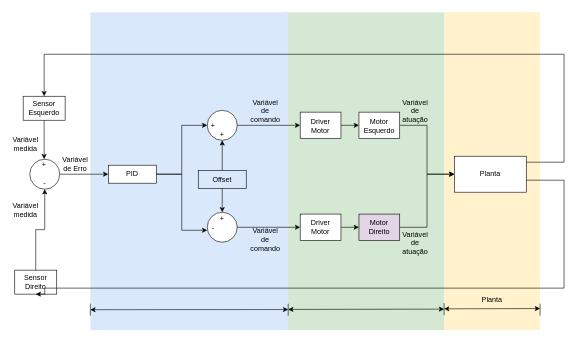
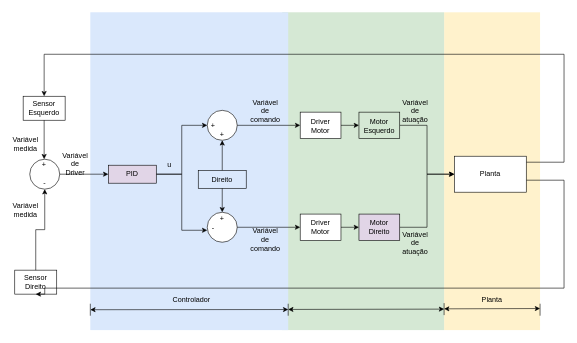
  <mxCell id="0" />
  <mxCell id="1" parent="0" />
  <mxCell id="2" value="" style="rounded=0;whiteSpace=wrap;html=1;fillColor=#fff2cc;strokeColor=none;" parent="1" vertex="1"><mxGeometry x="740" y="20" width="160" height="530" as="geometry" /></mxCell>
  <mxCell id="3" value="" style="rounded=0;whiteSpace=wrap;html=1;fillColor=#d5e8d4;strokeColor=none;" parent="1" vertex="1"><mxGeometry x="470" y="20" width="270" height="530" as="geometry" /></mxCell>
  <mxCell id="4" value="" style="rounded=0;whiteSpace=wrap;html=1;fillColor=#dae8fc;strokeColor=none;glass=0;shadow=0;sketch=0;" parent="1" vertex="1"><mxGeometry x="150" y="20" width="330" height="530" as="geometry" /></mxCell>
  <mxCell id="5" style="edgeStyle=orthogonalEdgeStyle;rounded=0;orthogonalLoop=1;jettySize=auto;html=1;entryX=0;entryY=0.5;entryDx=0;entryDy=0;" parent="1" source="7" target="20" edge="1"><mxGeometry relative="1" as="geometry" /></mxCell>
  <mxCell id="6" style="edgeStyle=orthogonalEdgeStyle;rounded=0;orthogonalLoop=1;jettySize=auto;html=1;entryX=0;entryY=0.75;entryDx=0;entryDy=0;" parent="1" source="7" target="24" edge="1"><mxGeometry relative="1" as="geometry" /></mxCell>
- <mxCell id="7" value="PID" style="rounded=0;whiteSpace=wrap;html=1;" parent="1" vertex="1"><mxGeometry x="180" y="275" width="80" height="30" as="geometry" /></mxCell>
+ <mxCell id="7" value="PID" style="rounded=0;whiteSpace=wrap;html=1;fillColor=#e1d5e7;" parent="1" vertex="1"><mxGeometry x="180" y="275" width="80" height="30" as="geometry" /></mxCell>
  <mxCell id="8" value="Variável de comando" style="text;html=1;strokeColor=none;fillColor=none;align=center;verticalAlign=middle;whiteSpace=wrap;rounded=0;direction=south;" parent="1" vertex="1"><mxGeometry x="420" y="150" width="44" height="70" as="geometry" /></mxCell>
- <mxCell id="9" value="Variável de Erro" style="text;html=1;strokeColor=none;fillColor=none;align=center;verticalAlign=middle;whiteSpace=wrap;rounded=0;direction=south;" parent="1" vertex="1"><mxGeometry x="115" y="227.75" width="20" height="90" as="geometry" /></mxCell>
+ <mxCell id="9" value="Variável de Driver" style="text;html=1;strokeColor=none;fillColor=none;align=center;verticalAlign=middle;whiteSpace=wrap;rounded=0;direction=south;" parent="1" vertex="1"><mxGeometry x="115" y="227.75" width="20" height="90" as="geometry" /></mxCell>
  <mxCell id="10" value="" style="group" parent="1" vertex="1" connectable="0"><mxGeometry x="39" y="265" width="60" height="50" as="geometry" /></mxCell>
  <mxCell id="11" value="&lt;span style=&quot;color: rgba(0 , 0 , 0 , 0) ; font-family: monospace ; font-size: 0px&quot;&gt;%3CmxGraphModel%3E%3Croot%3E%3CmxCell%20id%3D%220%22%2F%3E%3CmxCell%20id%3D%221%22%20parent%3D%220%22%2F%3E%3CmxCell%20id%3D%222%22%20value%3D%22Planta%22%20style%3D%22rounded%3D0%3BwhiteSpace%3Dwrap%3Bhtml%3D1%3B%22%20vertex%3D%221%22%20parent%3D%221%22%3E%3CmxGeometry%20x%3D%22577%22%20y%3D%22489%22%20width%3D%22110%22%20height%3D%2250%22%20as%3D%22geometry%22%2F%3E%3C%2FmxCell%3E%3C%2Froot%3E%3C%2FmxGraphModel%3E&lt;/span&gt;" style="ellipse;whiteSpace=wrap;html=1;aspect=fixed;" parent="10" vertex="1"><mxGeometry x="10" width="50" height="50" as="geometry" /></mxCell>
  <mxCell id="12" value="+" style="text;html=1;strokeColor=none;fillColor=none;align=center;verticalAlign=middle;whiteSpace=wrap;rounded=0;" parent="10" vertex="1"><mxGeometry x="19" width="30" height="20" as="geometry" /></mxCell>
  <mxCell id="13" value="-" style="text;html=1;strokeColor=none;fillColor=none;align=center;verticalAlign=middle;whiteSpace=wrap;rounded=0;" parent="10" vertex="1"><mxGeometry x="15" y="30" width="40" height="20" as="geometry" /></mxCell>
  <mxCell id="14" style="edgeStyle=orthogonalEdgeStyle;rounded=0;orthogonalLoop=1;jettySize=auto;html=1;entryX=0.5;entryY=0;entryDx=0;entryDy=0;" parent="1" source="15" target="12" edge="1"><mxGeometry relative="1" as="geometry" /></mxCell>
  <mxCell id="15" value="Sensor&lt;br&gt;Esquerdo" style="text;html=1;fillColor=none;align=center;verticalAlign=middle;whiteSpace=wrap;rounded=0;strokeColor=#000000;" parent="1" vertex="1"><mxGeometry x="38" y="160" width="70" height="40" as="geometry" /></mxCell>
  <mxCell id="16" style="edgeStyle=orthogonalEdgeStyle;rounded=0;orthogonalLoop=1;jettySize=auto;html=1;entryX=0.5;entryY=1;entryDx=0;entryDy=0;" parent="1" source="17" target="13" edge="1"><mxGeometry relative="1" as="geometry" /></mxCell>
  <mxCell id="17" value="Sensor Direito" style="text;html=1;fillColor=none;align=center;verticalAlign=middle;whiteSpace=wrap;rounded=0;strokeColor=#000000;" parent="1" vertex="1"><mxGeometry x="24" y="450" width="70" height="40" as="geometry" /></mxCell>
  <mxCell id="18" value="" style="group" parent="1" vertex="1" connectable="0"><mxGeometry x="335" y="183.5" width="60" height="50" as="geometry" /></mxCell>
  <mxCell id="19" value="&lt;span style=&quot;color: rgba(0 , 0 , 0 , 0) ; font-family: monospace ; font-size: 0px&quot;&gt;%3CmxGraphModel%3E%3Croot%3E%3CmxCell%20id%3D%220%22%2F%3E%3CmxCell%20id%3D%221%22%20parent%3D%220%22%2F%3E%3CmxCell%20id%3D%222%22%20value%3D%22Planta%22%20style%3D%22rounded%3D0%3BwhiteSpace%3Dwrap%3Bhtml%3D1%3B%22%20vertex%3D%221%22%20parent%3D%221%22%3E%3CmxGeometry%20x%3D%22577%22%20y%3D%22489%22%20width%3D%22110%22%20height%3D%2250%22%20as%3D%22geometry%22%2F%3E%3C%2FmxCell%3E%3C%2Froot%3E%3C%2FmxGraphModel%3E&lt;/span&gt;" style="ellipse;whiteSpace=wrap;html=1;aspect=fixed;" parent="18" vertex="1"><mxGeometry x="10" width="50" height="50" as="geometry" /></mxCell>
  <mxCell id="20" value="+" style="text;html=1;strokeColor=none;fillColor=none;align=center;verticalAlign=middle;whiteSpace=wrap;rounded=0;" parent="18" vertex="1"><mxGeometry x="10" y="15" width="20" height="20" as="geometry" /></mxCell>
  <mxCell id="21" value="+" style="text;html=1;strokeColor=none;fillColor=none;align=center;verticalAlign=middle;whiteSpace=wrap;rounded=0;" parent="18" vertex="1"><mxGeometry x="15" y="30" width="40" height="20" as="geometry" /></mxCell>
  <mxCell id="22" value="" style="group" parent="1" vertex="1" connectable="0"><mxGeometry x="335" y="353.5" width="60" height="50" as="geometry" /></mxCell>
  <mxCell id="23" value="&lt;span style=&quot;color: rgba(0 , 0 , 0 , 0) ; font-family: monospace ; font-size: 0px&quot;&gt;%3CmxGraphModel%3E%3Croot%3E%3CmxCell%20id%3D%220%22%2F%3E%3CmxCell%20id%3D%221%22%20parent%3D%220%22%2F%3E%3CmxCell%20id%3D%222%22%20value%3D%22Planta%22%20style%3D%22rounded%3D0%3BwhiteSpace%3Dwrap%3Bhtml%3D1%3B%22%20vertex%3D%221%22%20parent%3D%221%22%3E%3CmxGeometry%20x%3D%22577%22%20y%3D%22489%22%20width%3D%22110%22%20height%3D%2250%22%20as%3D%22geometry%22%2F%3E%3C%2FmxCell%3E%3C%2Froot%3E%3C%2FmxGraphModel%3E&lt;/span&gt;" style="ellipse;whiteSpace=wrap;html=1;aspect=fixed;" parent="22" vertex="1"><mxGeometry x="10" width="50" height="50" as="geometry" /></mxCell>
  <mxCell id="24" value="-" style="text;html=1;strokeColor=none;fillColor=none;align=center;verticalAlign=middle;whiteSpace=wrap;rounded=0;" parent="22" vertex="1"><mxGeometry x="10" y="15" width="20" height="20" as="geometry" /></mxCell>
  <mxCell id="25" value="+" style="text;html=1;strokeColor=none;fillColor=none;align=center;verticalAlign=middle;whiteSpace=wrap;rounded=0;" parent="22" vertex="1"><mxGeometry x="15" width="40" height="20" as="geometry" /></mxCell>
  <mxCell id="26" style="edgeStyle=orthogonalEdgeStyle;rounded=0;orthogonalLoop=1;jettySize=auto;html=1;exitX=0.5;exitY=1;exitDx=0;exitDy=0;entryX=0.5;entryY=0;entryDx=0;entryDy=0;" parent="1" source="28" target="25" edge="1"><mxGeometry relative="1" as="geometry" /></mxCell>
  <mxCell id="27" style="edgeStyle=orthogonalEdgeStyle;rounded=0;orthogonalLoop=1;jettySize=auto;html=1;exitX=0.5;exitY=0;exitDx=0;exitDy=0;entryX=0.5;entryY=1;entryDx=0;entryDy=0;" parent="1" source="28" target="21" edge="1"><mxGeometry relative="1" as="geometry" /></mxCell>
- <mxCell id="28" value="Offset" style="text;html=1;align=center;verticalAlign=middle;whiteSpace=wrap;rounded=0;strokeColor=#000000;" parent="1" vertex="1"><mxGeometry x="330" y="283.5" width="80" height="30" as="geometry" /></mxCell>
+ <mxCell id="28" value="Direito" style="text;html=1;align=center;verticalAlign=middle;whiteSpace=wrap;rounded=0;strokeColor=#000000;" parent="1" vertex="1"><mxGeometry x="330" y="283.5" width="80" height="30" as="geometry" /></mxCell>
  <mxCell id="29" style="edgeStyle=orthogonalEdgeStyle;rounded=0;orthogonalLoop=1;jettySize=auto;html=1;exitX=1;exitY=0.5;exitDx=0;exitDy=0;entryX=0;entryY=0.5;entryDx=0;entryDy=0;" parent="1" source="30" target="36" edge="1"><mxGeometry relative="1" as="geometry" /></mxCell>
  <mxCell id="30" value="Driver&lt;br&gt;Motor" style="rounded=0;whiteSpace=wrap;html=1;" parent="1" vertex="1"><mxGeometry x="500" y="186.5" width="68" height="44" as="geometry" /></mxCell>
  <mxCell id="31" style="edgeStyle=orthogonalEdgeStyle;rounded=0;orthogonalLoop=1;jettySize=auto;html=1;exitX=1;exitY=0.5;exitDx=0;exitDy=0;entryX=0;entryY=0.5;entryDx=0;entryDy=0;" parent="1" source="19" target="30" edge="1"><mxGeometry relative="1" as="geometry" /></mxCell>
  <mxCell id="32" style="edgeStyle=orthogonalEdgeStyle;rounded=0;orthogonalLoop=1;jettySize=auto;html=1;exitX=1;exitY=0.5;exitDx=0;exitDy=0;entryX=0;entryY=0.5;entryDx=0;entryDy=0;" parent="1" source="33" target="38" edge="1"><mxGeometry relative="1" as="geometry" /></mxCell>
  <mxCell id="33" value="Driver&lt;br&gt;Motor" style="rounded=0;whiteSpace=wrap;html=1;" parent="1" vertex="1"><mxGeometry x="500" y="356.5" width="68" height="44" as="geometry" /></mxCell>
  <mxCell id="34" style="edgeStyle=orthogonalEdgeStyle;rounded=0;orthogonalLoop=1;jettySize=auto;html=1;exitX=1;exitY=0.5;exitDx=0;exitDy=0;entryX=0;entryY=0.5;entryDx=0;entryDy=0;" parent="1" source="23" target="33" edge="1"><mxGeometry relative="1" as="geometry" /></mxCell>
  <mxCell id="35" style="edgeStyle=orthogonalEdgeStyle;rounded=0;orthogonalLoop=1;jettySize=auto;html=1;entryX=0;entryY=0.5;entryDx=0;entryDy=0;" parent="1" source="36" target="42" edge="1"><mxGeometry relative="1" as="geometry" /></mxCell>
- <mxCell id="36" value="Motor&lt;br&gt;Esquerdo" style="rounded=0;whiteSpace=wrap;html=1;" parent="1" vertex="1"><mxGeometry x="598" y="186.5" width="68" height="44" as="geometry" /></mxCell>
+ <mxCell id="36" value="Motor&lt;br&gt;Esquerdo" style="rounded=0;whiteSpace=wrap;html=1;fillColor=#d5e8d4;" parent="1" vertex="1"><mxGeometry x="598" y="186.5" width="68" height="44" as="geometry" /></mxCell>
  <mxCell id="37" style="edgeStyle=orthogonalEdgeStyle;rounded=0;orthogonalLoop=1;jettySize=auto;html=1;entryX=0;entryY=0.5;entryDx=0;entryDy=0;" parent="1" source="38" target="42" edge="1"><mxGeometry relative="1" as="geometry" /></mxCell>
  <mxCell id="38" value="Motor&lt;br&gt;Direito" style="rounded=0;whiteSpace=wrap;html=1;fillColor=#e1d5e7;" parent="1" vertex="1"><mxGeometry x="598" y="356.5" width="68" height="44" as="geometry" /></mxCell>
  <mxCell id="39" style="edgeStyle=orthogonalEdgeStyle;rounded=0;orthogonalLoop=1;jettySize=auto;html=1;exitX=1;exitY=0.5;exitDx=0;exitDy=0;" parent="1" source="11" target="7" edge="1"><mxGeometry relative="1" as="geometry" /></mxCell>
  <mxCell id="40" style="edgeStyle=orthogonalEdgeStyle;rounded=0;orthogonalLoop=1;jettySize=auto;html=1;entryX=0.5;entryY=1;entryDx=0;entryDy=0;" parent="1" source="42" target="17" edge="1"><mxGeometry relative="1" as="geometry"><Array as="points"><mxPoint x="940" y="300" /><mxPoint x="940" y="480" /><mxPoint x="74" y="480" /></Array></mxGeometry></mxCell>
  <mxCell id="41" style="edgeStyle=orthogonalEdgeStyle;rounded=0;orthogonalLoop=1;jettySize=auto;html=1;entryX=0.5;entryY=0;entryDx=0;entryDy=0;" parent="1" source="42" target="15" edge="1"><mxGeometry relative="1" as="geometry"><Array as="points"><mxPoint x="940" y="270" /><mxPoint x="940" y="90" /><mxPoint x="73" y="90" /></Array></mxGeometry></mxCell>
  <mxCell id="42" value="Planta" style="rounded=0;whiteSpace=wrap;html=1;" parent="1" vertex="1"><mxGeometry x="757" y="260" width="120" height="60" as="geometry" /></mxCell>
  <mxCell id="43" value="Variável de comando" style="text;html=1;strokeColor=none;fillColor=none;align=center;verticalAlign=middle;whiteSpace=wrap;rounded=0;direction=south;" parent="1" vertex="1"><mxGeometry x="420" y="363.5" width="44" height="70" as="geometry" /></mxCell>
  <mxCell id="44" value="Variável de atuação" style="text;html=1;strokeColor=none;fillColor=none;align=center;verticalAlign=middle;whiteSpace=wrap;rounded=0;direction=south;" parent="1" vertex="1"><mxGeometry x="670" y="150" width="44" height="70" as="geometry" /></mxCell>
  <mxCell id="45" value="Variável de atuação" style="text;html=1;strokeColor=none;fillColor=none;align=center;verticalAlign=middle;whiteSpace=wrap;rounded=0;direction=south;" parent="1" vertex="1"><mxGeometry x="670" y="370" width="44" height="70" as="geometry" /></mxCell>
  <mxCell id="46" value="Variável medida" style="text;html=1;strokeColor=none;fillColor=none;align=center;verticalAlign=middle;whiteSpace=wrap;rounded=0;direction=south;" parent="1" vertex="1"><mxGeometry x="20" y="205" width="44" height="70" as="geometry" /></mxCell>
  <mxCell id="47" value="Variável medida" style="text;html=1;strokeColor=none;fillColor=none;align=center;verticalAlign=middle;whiteSpace=wrap;rounded=0;direction=south;" parent="1" vertex="1"><mxGeometry x="20" y="315" width="44" height="70" as="geometry" /></mxCell>
+ <mxCell id="48" value="u" style="text;html=1;strokeColor=none;fillColor=none;align=center;verticalAlign=middle;whiteSpace=wrap;rounded=0;direction=south;" vertex="1" parent="1"><mxGeometry x="260" y="260" width="44" height="29.5" as="geometry" /></mxCell>
  <mxCell id="49" value="" style="endArrow=none;html=1;" edge="1" parent="1"><mxGeometry width="50" height="50" relative="1" as="geometry"><mxPoint x="900" y="526" as="sourcePoint" /><mxPoint x="900" y="506" as="targetPoint" /><Array as="points"><mxPoint x="900" y="506" /></Array></mxGeometry></mxCell>
  <mxCell id="50" value="" style="group" vertex="1" connectable="0" parent="1"><mxGeometry x="150" y="490" width="750" height="26" as="geometry" /></mxCell>
  <mxCell id="51" value="" style="endArrow=classic;startArrow=classic;html=1;entryX=1;entryY=0.956;entryDx=0;entryDy=0;entryPerimeter=0;" edge="1" parent="50"><mxGeometry width="50" height="50" relative="1" as="geometry"><mxPoint y="26" as="sourcePoint" /><mxPoint x="330" y="25.68" as="targetPoint" /></mxGeometry></mxCell>
  <mxCell id="52" value="" style="endArrow=classic;startArrow=classic;html=1;exitX=-0.007;exitY=0.957;exitDx=0;exitDy=0;exitPerimeter=0;" edge="1" parent="50"><mxGeometry width="50" height="50" relative="1" as="geometry"><mxPoint x="330" y="25.53" as="sourcePoint" /><mxPoint x="590" y="25" as="targetPoint" /></mxGeometry></mxCell>
  <mxCell id="53" value="" style="endArrow=classic;startArrow=classic;html=1;exitX=-0.007;exitY=0.957;exitDx=0;exitDy=0;exitPerimeter=0;" edge="1" parent="50"><mxGeometry width="50" height="50" relative="1" as="geometry"><mxPoint x="590" y="24.53" as="sourcePoint" /><mxPoint x="750" y="24" as="targetPoint" /></mxGeometry></mxCell>
  <mxCell id="54" value="" style="endArrow=none;html=1;" edge="1" parent="50"><mxGeometry width="50" height="50" relative="1" as="geometry"><mxPoint x="330" y="36" as="sourcePoint" /><mxPoint x="330" y="16" as="targetPoint" /><Array as="points"><mxPoint x="330" y="16" /></Array></mxGeometry></mxCell>
  <mxCell id="55" value="" style="endArrow=none;html=1;" edge="1" parent="50"><mxGeometry width="50" height="50" relative="1" as="geometry"><mxPoint x="590" y="35" as="sourcePoint" /><mxPoint x="590" y="15" as="targetPoint" /><Array as="points"><mxPoint x="590" y="15" /></Array></mxGeometry></mxCell>
  <mxCell id="56" value="" style="endArrow=none;html=1;" edge="1" parent="50"><mxGeometry width="50" height="50" relative="1" as="geometry"><mxPoint y="36" as="sourcePoint" /><mxPoint y="16" as="targetPoint" /><Array as="points"><mxPoint y="16" /></Array></mxGeometry></mxCell>
+ <mxCell id="57" value="Controlador" style="text;html=1;strokeColor=none;fillColor=none;align=center;verticalAlign=middle;whiteSpace=wrap;rounded=0;shadow=0;glass=0;sketch=0;" vertex="1" parent="50"><mxGeometry x="149" width="40" height="20" as="geometry" /></mxCell>
  <mxCell id="58" value="Planta" style="text;html=1;strokeColor=none;fillColor=none;align=center;verticalAlign=middle;whiteSpace=wrap;rounded=0;shadow=0;glass=0;sketch=0;" vertex="1" parent="50"><mxGeometry x="650" width="40" height="20" as="geometry" /></mxCell>
